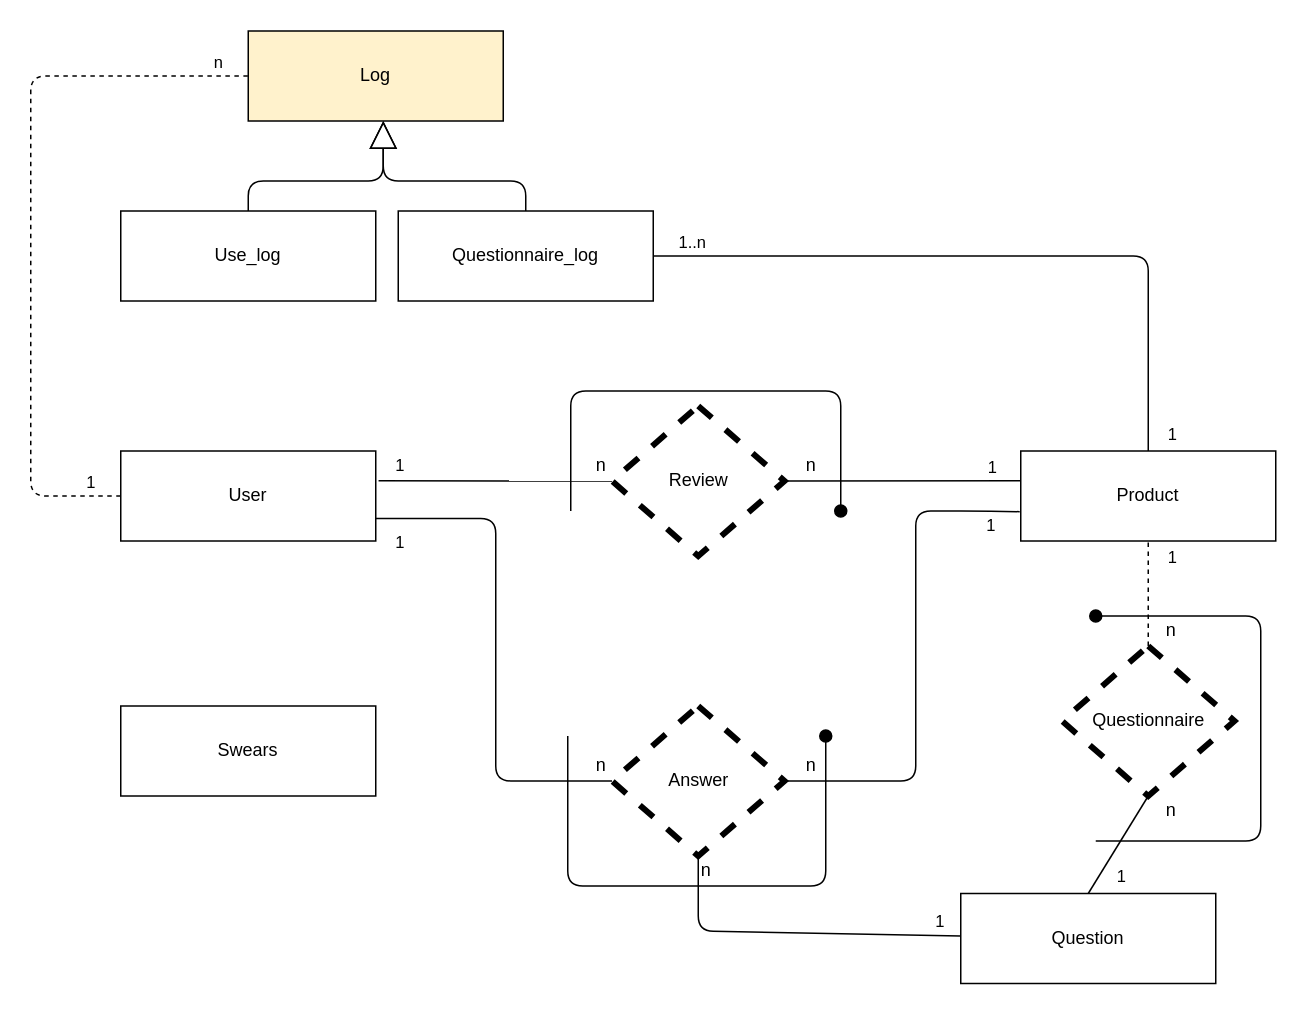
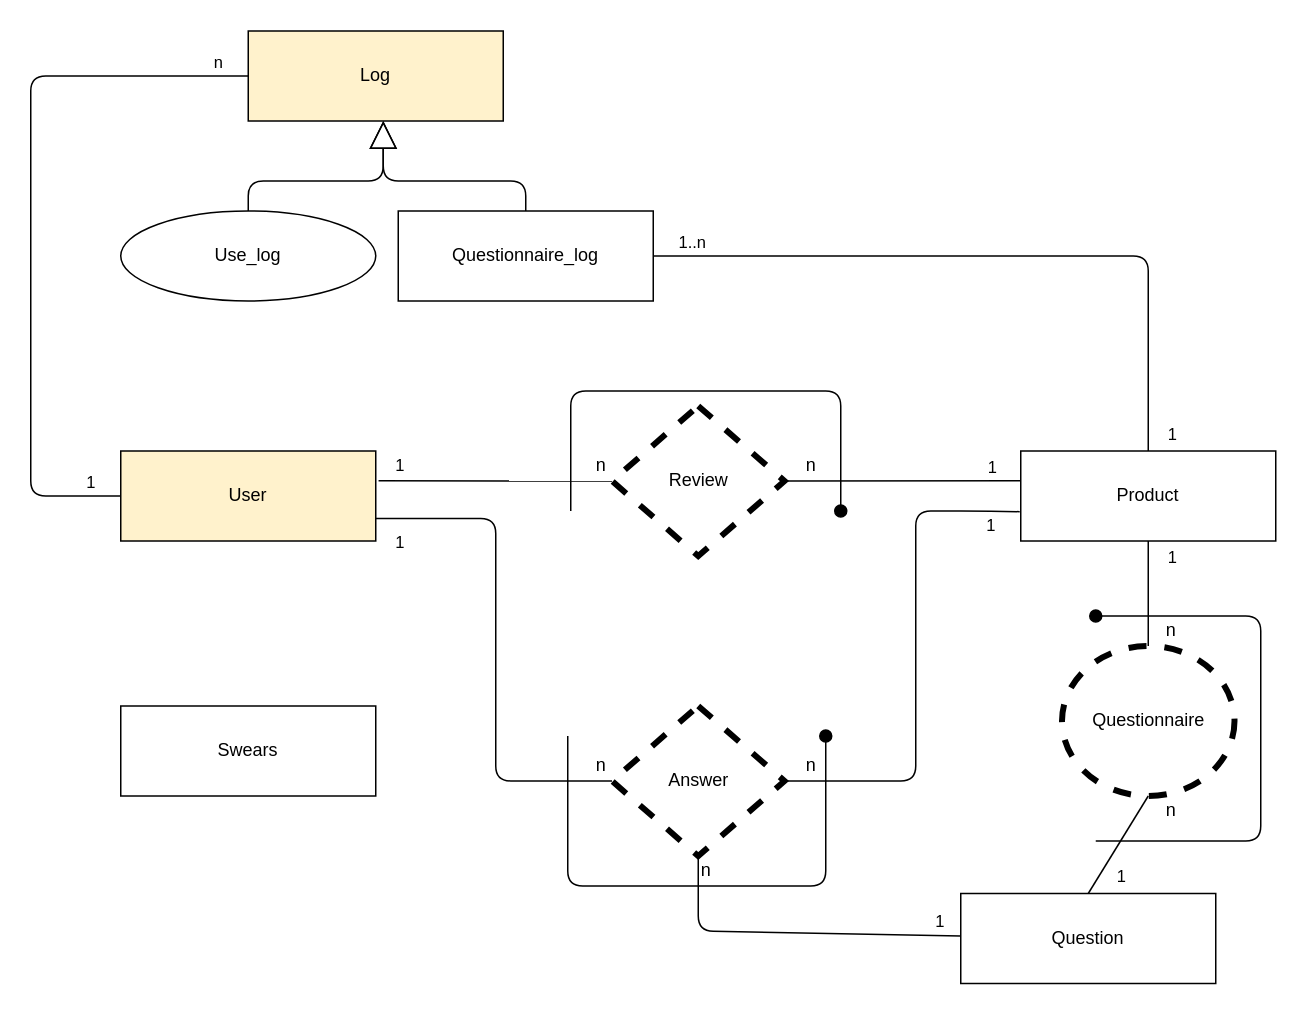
  <mxCell id="0" />
  <mxCell id="1" parent="0" />
- <mxCell id="2" value="User" style="whiteSpace=wrap;html=1;" vertex="1" parent="1"><mxGeometry x="80" y="300" width="170" height="60" as="geometry" /></mxCell>
+ <mxCell id="2" value="User" style="whiteSpace=wrap;html=1;fillColor=#fff2cc;" vertex="1" parent="1"><mxGeometry x="80" y="300" width="170" height="60" as="geometry" /></mxCell>
  <mxCell id="3" value="Question" style="whiteSpace=wrap;html=1;" vertex="1" parent="1"><mxGeometry x="640" y="595" width="170" height="60" as="geometry" /></mxCell>
  <mxCell id="4" value="Log" style="whiteSpace=wrap;html=1;fillColor=#fff2cc;" vertex="1" parent="1"><mxGeometry x="165" y="20" width="170" height="60" as="geometry" /></mxCell>
- <mxCell id="5" value="Use_log" style="whiteSpace=wrap;html=1;" vertex="1" parent="1"><mxGeometry x="80" y="140" width="170" height="60" as="geometry" /></mxCell>
+ <mxCell id="5" value="Use_log" style="ellipse;whiteSpace=wrap;html=1;" vertex="1" parent="1"><mxGeometry x="80" y="140" width="170" height="60" as="geometry" /></mxCell>
  <mxCell id="6" value="Questionnaire_log" style="whiteSpace=wrap;html=1;" vertex="1" parent="1"><mxGeometry x="265" y="140" width="170" height="60" as="geometry" /></mxCell>
  <mxCell id="7" value="" style="endArrow=block;endSize=16;endFill=0;html=1;exitX=0.5;exitY=0;exitDx=0;exitDy=0;" edge="1" parent="1" source="5"><mxGeometry width="160" relative="1" as="geometry"><mxPoint x="115" y="110" as="sourcePoint" /><mxPoint x="255" y="80" as="targetPoint" /><Array as="points"><mxPoint x="165" y="120" /><mxPoint x="255" y="120" /></Array></mxGeometry></mxCell>
  <mxCell id="8" value="" style="endArrow=block;endSize=16;endFill=0;html=1;exitX=0.5;exitY=0;exitDx=0;exitDy=0;" edge="1" parent="1" source="6"><mxGeometry width="160" relative="1" as="geometry"><mxPoint x="207.5" y="150" as="sourcePoint" /><mxPoint x="255" y="80" as="targetPoint" /><Array as="points"><mxPoint x="350" y="120" /><mxPoint x="255" y="120" /></Array></mxGeometry></mxCell>
  <mxCell id="9" value="Product" style="whiteSpace=wrap;html=1;" vertex="1" parent="1"><mxGeometry x="680" y="300" width="170" height="60" as="geometry" /></mxCell>
  <mxCell id="10" value="Swears" style="whiteSpace=wrap;html=1;" vertex="1" parent="1"><mxGeometry x="80" y="470" width="170" height="60" as="geometry" /></mxCell>
  <mxCell id="11" value="" style="endArrow=none;html=1;exitX=1.011;exitY=0.331;exitDx=0;exitDy=0;entryX=0;entryY=0.5;entryDx=0;entryDy=0;exitPerimeter=0;" edge="1" parent="1" source="2" target="15"><mxGeometry width="50" height="50" relative="1" as="geometry"><mxPoint x="250" y="320" as="sourcePoint" /><mxPoint x="407.5" y="320" as="targetPoint" /></mxGeometry></mxCell>
  <mxCell id="12" value="1" style="edgeLabel;html=1;align=center;verticalAlign=middle;resizable=0;points=[];" vertex="1" connectable="0" parent="11"><mxGeometry x="-0.885" y="-1" relative="1" as="geometry"><mxPoint x="4.33" y="-10.87" as="offset" /></mxGeometry></mxCell>
  <mxCell id="13" value="" style="endArrow=none;html=1;entryX=0;entryY=0.5;entryDx=0;entryDy=0;exitX=1;exitY=0.5;exitDx=0;exitDy=0;" edge="1" parent="1" source="15"><mxGeometry width="50" height="50" relative="1" as="geometry"><mxPoint x="528.48" y="320.4" as="sourcePoint" /><mxPoint x="680" y="319.76" as="targetPoint" /></mxGeometry></mxCell>
  <mxCell id="14" value="1" style="edgeLabel;html=1;align=center;verticalAlign=middle;resizable=0;points=[];" vertex="1" connectable="0" parent="13"><mxGeometry x="0.891" y="2" relative="1" as="geometry"><mxPoint x="-11.46" y="-7.77" as="offset" /></mxGeometry></mxCell>
  <mxCell id="15" value="Review" style="rhombus;whiteSpace=wrap;html=1;fillColor=none;dashed=1;strokeWidth=4;perimeterSpacing=0;" vertex="1" parent="1"><mxGeometry x="407.5" y="270" width="115" height="100" as="geometry" /></mxCell>
  <mxCell id="16" value="Answer" style="rhombus;whiteSpace=wrap;html=1;fillColor=none;dashed=1;strokeWidth=4;" vertex="1" parent="1"><mxGeometry x="407.5" y="470" width="115" height="100" as="geometry" /></mxCell>
  <mxCell id="17" value="" style="endArrow=none;html=1;entryX=0;entryY=0.5;entryDx=0;entryDy=0;" edge="1" parent="1" target="16"><mxGeometry width="50" height="50" relative="1" as="geometry"><mxPoint x="250" y="345" as="sourcePoint" /><mxPoint x="407.5" y="350" as="targetPoint" /><Array as="points"><mxPoint x="330" y="345" /><mxPoint x="330" y="520" /></Array></mxGeometry></mxCell>
  <mxCell id="18" value="1" style="edgeLabel;html=1;align=center;verticalAlign=middle;resizable=0;points=[];" vertex="1" connectable="0" parent="17"><mxGeometry x="-0.907" y="2" relative="1" as="geometry"><mxPoint y="17" as="offset" /></mxGeometry></mxCell>
  <mxCell id="19" value="" style="endArrow=none;html=1;entryX=-0.004;entryY=0.674;entryDx=0;entryDy=0;exitX=1;exitY=0.5;exitDx=0;exitDy=0;entryPerimeter=0;" edge="1" parent="1" source="16" target="9"><mxGeometry width="50" height="50" relative="1" as="geometry"><mxPoint x="590" y="400" as="sourcePoint" /><mxPoint x="640" y="350" as="targetPoint" /><Array as="points"><mxPoint x="610" y="520" /><mxPoint x="610" y="340" /><mxPoint x="650" y="340" /></Array></mxGeometry></mxCell>
  <mxCell id="20" value="1" style="edgeLabel;html=1;align=center;verticalAlign=middle;resizable=0;points=[];" vertex="1" connectable="0" parent="19"><mxGeometry x="0.96" y="1" relative="1" as="geometry"><mxPoint x="-12.8" y="10.66" as="offset" /></mxGeometry></mxCell>
  <mxCell id="21" value="" style="endArrow=none;html=1;exitX=0.5;exitY=1;exitDx=0;exitDy=0;" edge="1" parent="1" source="16" target="3"><mxGeometry width="50" height="50" relative="1" as="geometry"><mxPoint x="470" y="625" as="sourcePoint" /><mxPoint x="677" y="620" as="targetPoint" /><Array as="points"><mxPoint x="465" y="620" /></Array></mxGeometry></mxCell>
  <mxCell id="22" value="1" style="edgeLabel;html=1;align=center;verticalAlign=middle;resizable=0;points=[];" vertex="1" connectable="0" parent="21"><mxGeometry x="0.864" y="4" relative="1" as="geometry"><mxPoint y="-6" as="offset" /></mxGeometry></mxCell>
  <mxCell id="23" value="" style="endArrow=none;html=1;entryX=0.5;entryY=1;entryDx=0;entryDy=0;exitX=0.5;exitY=0;exitDx=0;exitDy=0;" edge="1" parent="1" source="3" target="33"><mxGeometry width="50" height="50" relative="1" as="geometry"><mxPoint x="740" y="590" as="sourcePoint" /><mxPoint x="765" y="510" as="targetPoint" /></mxGeometry></mxCell>
  <mxCell id="24" value="1" style="edgeLabel;html=1;align=center;verticalAlign=middle;resizable=0;points=[];rotation=0;" vertex="1" connectable="0" parent="23"><mxGeometry x="-0.662" relative="1" as="geometry"><mxPoint x="15" as="offset" /></mxGeometry></mxCell>
- <mxCell id="25" value="" style="endArrow=none;html=1;entryX=0.5;entryY=1;entryDx=0;entryDy=0;exitX=0.5;exitY=0;exitDx=0;exitDy=0;dashed=1;" edge="1" parent="1" source="33" target="9"><mxGeometry width="50" height="50" relative="1" as="geometry"><mxPoint x="764.76" y="450" as="sourcePoint" /><mxPoint x="764.76" y="370" as="targetPoint" /></mxGeometry></mxCell>
+ <mxCell id="25" value="" style="endArrow=none;html=1;entryX=0.5;entryY=1;entryDx=0;entryDy=0;exitX=0.5;exitY=0;exitDx=0;exitDy=0;" edge="1" parent="1" source="33" target="9"><mxGeometry width="50" height="50" relative="1" as="geometry"><mxPoint x="764.76" y="450" as="sourcePoint" /><mxPoint x="764.76" y="370" as="targetPoint" /></mxGeometry></mxCell>
  <mxCell id="26" value="1" style="edgeLabel;html=1;align=center;verticalAlign=middle;resizable=0;points=[];" vertex="1" connectable="0" parent="25"><mxGeometry x="0.743" y="1" relative="1" as="geometry"><mxPoint x="16" y="1.14" as="offset" /></mxGeometry></mxCell>
- <mxCell id="27" value="" style="endArrow=none;html=1;entryX=0;entryY=0.5;entryDx=0;entryDy=0;exitX=0;exitY=0.5;exitDx=0;exitDy=0;dashed=1;" edge="1" parent="1" source="2" target="4"><mxGeometry width="50" height="50" relative="1" as="geometry"><mxPoint x="160" y="280" as="sourcePoint" /><mxPoint x="160" y="200" as="targetPoint" /><Array as="points"><mxPoint x="20" y="330" /><mxPoint x="20" y="50" /></Array></mxGeometry></mxCell>
+ <mxCell id="27" value="" style="endArrow=none;html=1;entryX=0;entryY=0.5;entryDx=0;entryDy=0;exitX=0;exitY=0.5;exitDx=0;exitDy=0;" edge="1" parent="1" source="2" target="4"><mxGeometry width="50" height="50" relative="1" as="geometry"><mxPoint x="160" y="280" as="sourcePoint" /><mxPoint x="160" y="200" as="targetPoint" /><Array as="points"><mxPoint x="20" y="330" /><mxPoint x="20" y="50" /></Array></mxGeometry></mxCell>
  <mxCell id="28" value="1" style="edgeLabel;html=1;align=center;verticalAlign=middle;resizable=0;points=[];" vertex="1" connectable="0" parent="27"><mxGeometry x="-0.914" y="-4" relative="1" as="geometry"><mxPoint x="0.69" y="-6" as="offset" /></mxGeometry></mxCell>
  <mxCell id="29" value="n" style="edgeLabel;html=1;align=center;verticalAlign=middle;resizable=0;points=[];" vertex="1" connectable="0" parent="27"><mxGeometry x="0.913" y="5" relative="1" as="geometry"><mxPoint y="-5" as="offset" /></mxGeometry></mxCell>
  <mxCell id="30" value="" style="endArrow=none;html=1;entryX=1;entryY=0.5;entryDx=0;entryDy=0;exitX=0.5;exitY=0;exitDx=0;exitDy=0;" edge="1" parent="1" source="9" target="6"><mxGeometry width="50" height="50" relative="1" as="geometry"><mxPoint x="764.41" y="292.28" as="sourcePoint" /><mxPoint x="765.6" y="190" as="targetPoint" /><Array as="points"><mxPoint x="765" y="240" /><mxPoint x="765" y="170" /><mxPoint x="560" y="170" /><mxPoint x="530" y="170" /></Array></mxGeometry></mxCell>
  <mxCell id="31" value="1" style="edgeLabel;html=1;align=center;verticalAlign=middle;resizable=0;points=[];" vertex="1" connectable="0" parent="30"><mxGeometry x="-0.948" y="-2" relative="1" as="geometry"><mxPoint x="13" as="offset" /></mxGeometry></mxCell>
  <mxCell id="32" value="1..n" style="edgeLabel;html=1;align=center;verticalAlign=middle;resizable=0;points=[];" vertex="1" connectable="0" parent="30"><mxGeometry x="0.94" y="1" relative="1" as="geometry"><mxPoint x="11.21" y="-11" as="offset" /></mxGeometry></mxCell>
- <mxCell id="33" value="Questionnaire" style="rhombus;whiteSpace=wrap;html=1;fillColor=none;dashed=1;strokeWidth=4;" vertex="1" parent="1"><mxGeometry x="707.5" y="430" width="115" height="100" as="geometry" /></mxCell>
+ <mxCell id="33" value="Questionnaire" style="ellipse;whiteSpace=wrap;html=1;fillColor=none;dashed=1;strokeWidth=4;" vertex="1" parent="1"><mxGeometry x="707.5" y="430" width="115" height="100" as="geometry" /></mxCell>
  <mxCell id="34" value="" style="html=1;verticalAlign=bottom;startArrow=oval;startFill=1;endArrow=none;startSize=8;endFill=0;" edge="1" parent="1"><mxGeometry width="60" relative="1" as="geometry"><mxPoint x="560" y="340" as="sourcePoint" /><mxPoint x="380" y="340" as="targetPoint" /><Array as="points"><mxPoint x="560" y="260" /><mxPoint x="470" y="260" /><mxPoint x="380" y="260" /></Array></mxGeometry></mxCell>
  <mxCell id="35" value="" style="html=1;verticalAlign=bottom;startArrow=oval;startFill=1;endArrow=none;startSize=8;endFill=0;" edge="1" parent="1"><mxGeometry width="60" relative="1" as="geometry"><mxPoint x="550" y="490" as="sourcePoint" /><mxPoint x="378" y="490" as="targetPoint" /><Array as="points"><mxPoint x="550" y="590" /><mxPoint x="378" y="590" /></Array></mxGeometry></mxCell>
  <mxCell id="36" value="" style="html=1;verticalAlign=bottom;startArrow=oval;startFill=1;endArrow=none;startSize=8;endFill=0;" edge="1" parent="1"><mxGeometry width="60" relative="1" as="geometry"><mxPoint x="730" y="410" as="sourcePoint" /><mxPoint x="730" y="560" as="targetPoint" /><Array as="points"><mxPoint x="840" y="410" /><mxPoint x="840" y="560" /></Array></mxGeometry></mxCell>
  <mxCell id="37" value="n" style="text;html=1;align=center;verticalAlign=middle;resizable=0;points=[];autosize=1;" vertex="1" parent="1"><mxGeometry x="770" y="530" width="20" height="20" as="geometry" /></mxCell>
  <mxCell id="38" value="n" style="text;html=1;align=center;verticalAlign=middle;resizable=0;points=[];autosize=1;" vertex="1" parent="1"><mxGeometry x="770" y="410" width="20" height="20" as="geometry" /></mxCell>
  <mxCell id="39" value="n" style="text;html=1;align=center;verticalAlign=middle;resizable=0;points=[];autosize=1;" vertex="1" parent="1"><mxGeometry x="460" y="570" width="20" height="20" as="geometry" /></mxCell>
  <mxCell id="40" value="n" style="text;html=1;align=center;verticalAlign=middle;resizable=0;points=[];autosize=1;" vertex="1" parent="1"><mxGeometry x="530" y="500" width="20" height="20" as="geometry" /></mxCell>
  <mxCell id="41" value="n" style="text;html=1;align=center;verticalAlign=middle;resizable=0;points=[];autosize=1;" vertex="1" parent="1"><mxGeometry x="390" y="500" width="20" height="20" as="geometry" /></mxCell>
  <mxCell id="42" value="n" style="text;html=1;align=center;verticalAlign=middle;resizable=0;points=[];autosize=1;" vertex="1" parent="1"><mxGeometry x="390" y="300" width="20" height="20" as="geometry" /></mxCell>
  <mxCell id="43" value="n" style="text;html=1;align=center;verticalAlign=middle;resizable=0;points=[];autosize=1;" vertex="1" parent="1"><mxGeometry x="530" y="300" width="20" height="20" as="geometry" /></mxCell>
